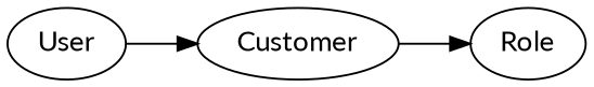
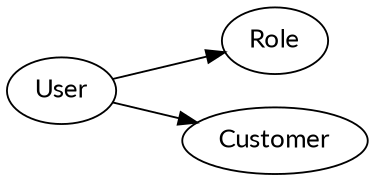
  digraph {
    fontname=Lato
    rankdir=LR
    node [fontname=Lato]
    edge [fontname=Lato]
    User
    Role
    Customer
-   Customer -> Role
+   User -> Role
    User -> Customer
  }
